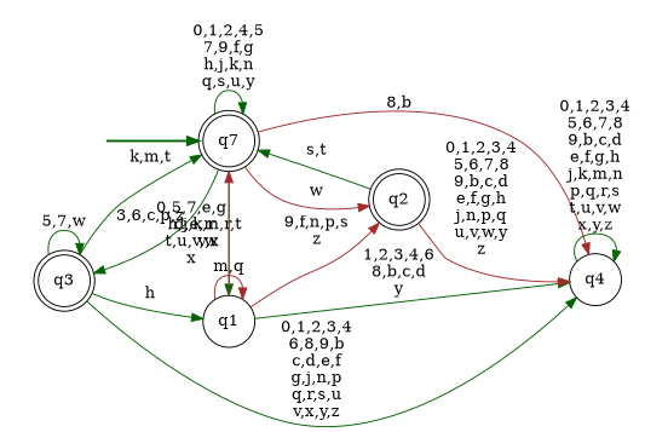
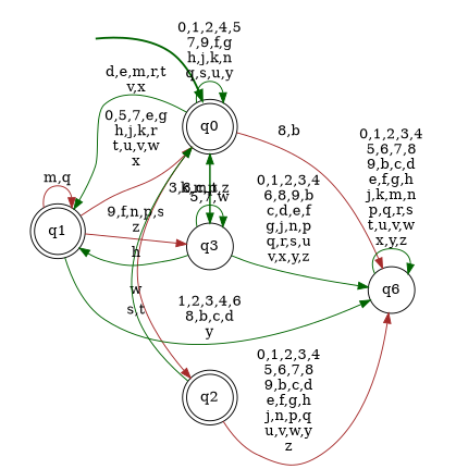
  digraph {
    rankdir=LR
    node [shape=doublecircle style="rounded,filled" color=black fillcolor=white]
    edge [color=darkgreen]
    __start0 [height=0 shape=none style=invis width=0 color="" fillcolor=""]
-   n2 [label=q7]
-   n3 [label=q1 shape=circle]
+   n2 [label=q0]
+   n3 [label=q1]
    n4 [label=q2]
-   n5 [label=q3 style=filled]
-   n6 [label=q4 shape=circle style=filled]
+   n5 [label=q3 shape=circle style=filled]
+   n6 [label=q6 shape=circle style=filled]
    subgraph cluster_1 {
      nodesep=0.15
      ranksep=0.15
      style=invis
      __start0
      n2
    }
    __start0 -> n2 [penwidth=2]
    n2 -> n2 [label="0,1,2,4,5\n7,9,f,g\nh,j,k,n\nq,s,u,y"]
    n2 -> n3 [label="d,e,m,r,t\nv,x"]
    n2 -> n4 [color=brown label=w]
    n2 -> n5 [label="3,6,c,p,z"]
    n2 -> n6 [color=brown label="8,b"]
    n3 -> n2 [color=brown label="0,5,7,e,g\nh,j,k,r\nt,u,v,w\nx"]
    n3 -> n3 [color=brown label="m,q"]
-   n3 -> n4 [color=brown label="9,f,n,p,s\nz"]
+   n3 -> n5 [color=brown label="9,f,n,p,s\nz"]
    n3 -> n6 [label="1,2,3,4,6\n8,b,c,d\ny"]
    n4 -> n2 [label="s,t"]
    n4 -> n6 [color=brown label="0,1,2,3,4\n5,6,7,8\n9,b,c,d\ne,f,g,h\nj,n,p,q\nu,v,w,y\nz"]
    n5 -> n2 [label="k,m,t"]
    n5 -> n3 [label=h]
    n5 -> n5 [label="5,7,w"]
    n5 -> n6 [label="0,1,2,3,4\n6,8,9,b\nc,d,e,f\ng,j,n,p\nq,r,s,u\nv,x,y,z"]
    n6 -> n6 [label="0,1,2,3,4\n5,6,7,8\n9,b,c,d\ne,f,g,h\nj,k,m,n\np,q,r,s\nt,u,v,w\nx,y,z"]
  }
